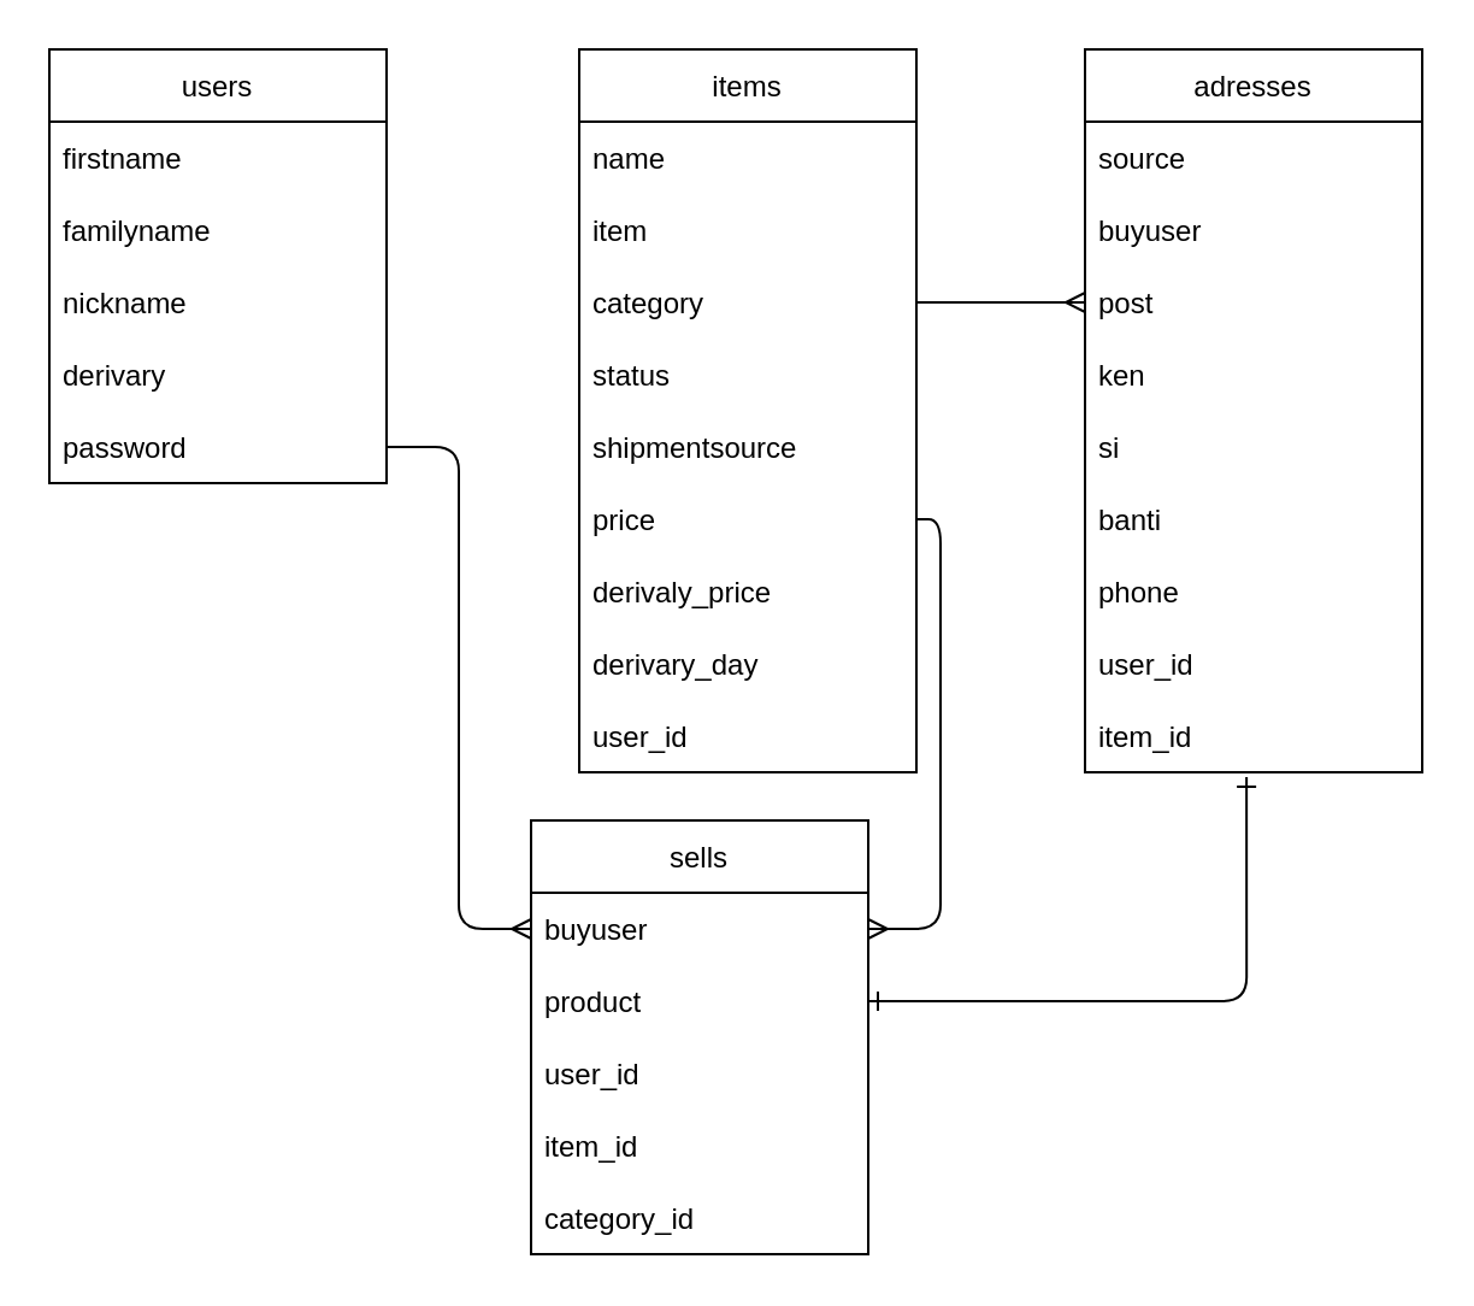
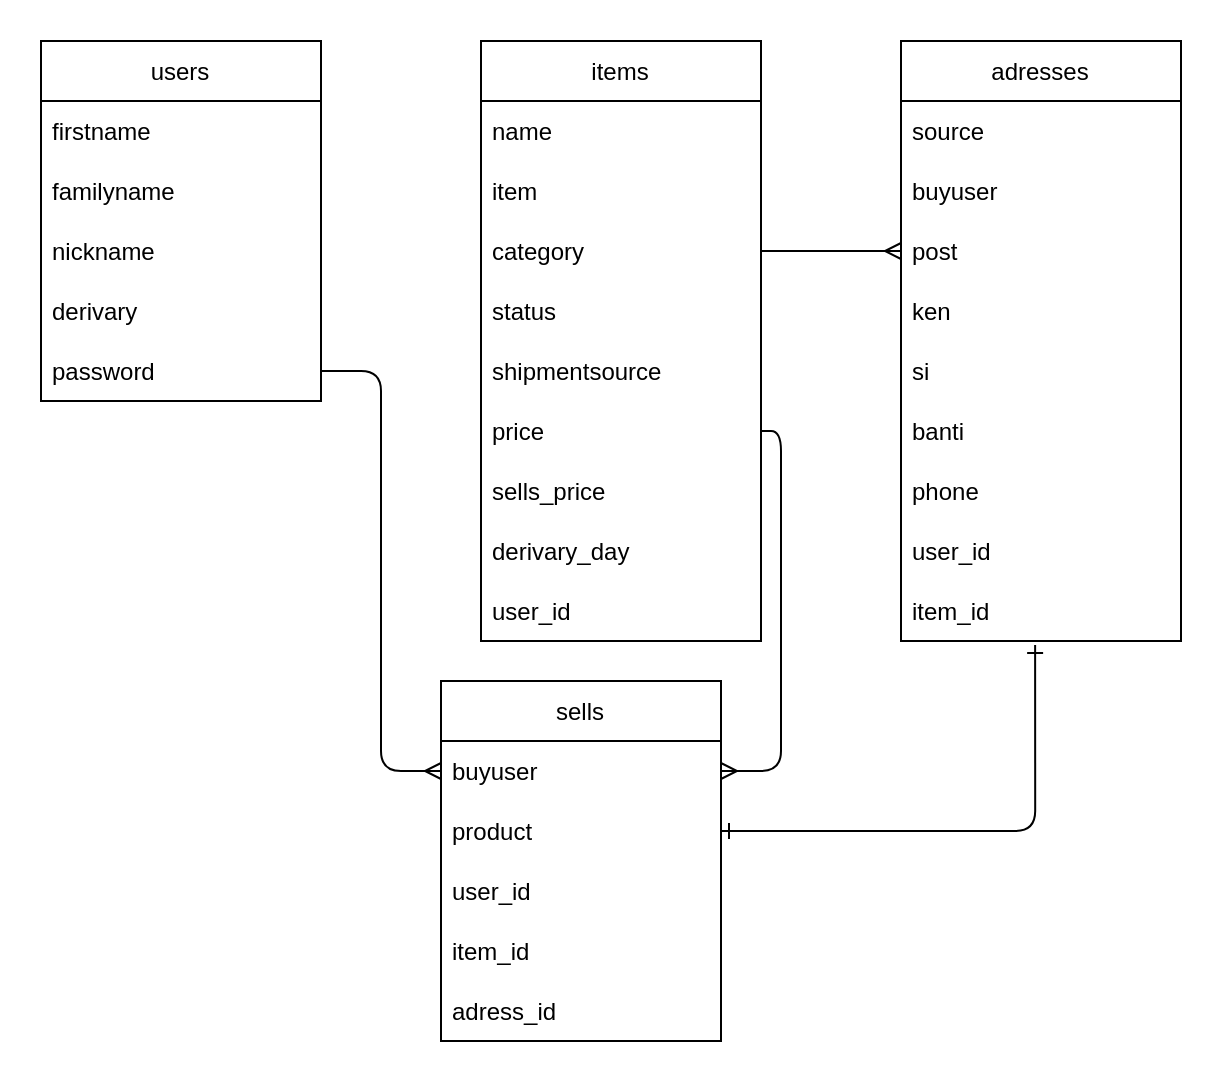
  <mxCell id="0" />
  <mxCell id="1" parent="0" />
  <mxCell id="2" value="users" style="swimlane;fontStyle=0;childLayout=stackLayout;horizontal=1;startSize=30;horizontalStack=0;resizeParent=1;resizeParentMax=0;resizeLast=0;collapsible=1;marginBottom=0;" parent="1" vertex="1"><mxGeometry x="20" y="20" width="140" height="180" as="geometry"><mxRectangle x="50" y="60" width="60" height="30" as="alternateBounds" /></mxGeometry></mxCell>
  <mxCell id="3" value="firstname" style="text;strokeColor=none;fillColor=none;align=left;verticalAlign=middle;spacingLeft=4;spacingRight=4;overflow=hidden;points=[[0,0.5],[1,0.5]];portConstraint=eastwest;rotatable=0;shadow=1;" parent="2" vertex="1"><mxGeometry y="30" width="140" height="30" as="geometry" /></mxCell>
  <mxCell id="4" value="familyname" style="text;strokeColor=none;fillColor=none;align=left;verticalAlign=middle;spacingLeft=4;spacingRight=4;overflow=hidden;points=[[0,0.5],[1,0.5]];portConstraint=eastwest;rotatable=0;" parent="2" vertex="1"><mxGeometry y="60" width="140" height="30" as="geometry" /></mxCell>
  <mxCell id="5" value="nickname" style="text;strokeColor=none;fillColor=none;align=left;verticalAlign=middle;spacingLeft=4;spacingRight=4;overflow=hidden;points=[[0,0.5],[1,0.5]];portConstraint=eastwest;rotatable=0;" parent="2" vertex="1"><mxGeometry y="90" width="140" height="30" as="geometry" /></mxCell>
  <mxCell id="6" value="derivary" style="text;strokeColor=none;fillColor=none;align=left;verticalAlign=middle;spacingLeft=4;spacingRight=4;overflow=hidden;points=[[0,0.5],[1,0.5]];portConstraint=eastwest;rotatable=0;" parent="2" vertex="1"><mxGeometry y="120" width="140" height="30" as="geometry" /></mxCell>
  <mxCell id="7" value="password" style="text;strokeColor=none;fillColor=none;align=left;verticalAlign=middle;spacingLeft=4;spacingRight=4;overflow=hidden;points=[[0,0.5],[1,0.5]];portConstraint=eastwest;rotatable=0;" parent="2" vertex="1"><mxGeometry y="150" width="140" height="30" as="geometry" /></mxCell>
  <mxCell id="8" value="items" style="swimlane;fontStyle=0;childLayout=stackLayout;horizontal=1;startSize=30;horizontalStack=0;resizeParent=1;resizeParentMax=0;resizeLast=0;collapsible=1;marginBottom=0;" parent="1" vertex="1"><mxGeometry x="240" y="20" width="140" height="300" as="geometry" /></mxCell>
  <mxCell id="9" value="name" style="text;strokeColor=none;fillColor=none;align=left;verticalAlign=middle;spacingLeft=4;spacingRight=4;overflow=hidden;points=[[0,0.5],[1,0.5]];portConstraint=eastwest;rotatable=0;" parent="8" vertex="1"><mxGeometry y="30" width="140" height="30" as="geometry" /></mxCell>
  <mxCell id="10" value="item" style="text;strokeColor=none;fillColor=none;align=left;verticalAlign=middle;spacingLeft=4;spacingRight=4;overflow=hidden;points=[[0,0.5],[1,0.5]];portConstraint=eastwest;rotatable=0;" parent="8" vertex="1"><mxGeometry y="60" width="140" height="30" as="geometry" /></mxCell>
  <mxCell id="11" value="category" style="text;strokeColor=none;fillColor=none;align=left;verticalAlign=middle;spacingLeft=4;spacingRight=4;overflow=hidden;points=[[0,0.5],[1,0.5]];portConstraint=eastwest;rotatable=0;" parent="8" vertex="1"><mxGeometry y="90" width="140" height="30" as="geometry" /></mxCell>
  <mxCell id="12" value="status" style="text;strokeColor=none;fillColor=none;align=left;verticalAlign=middle;spacingLeft=4;spacingRight=4;overflow=hidden;points=[[0,0.5],[1,0.5]];portConstraint=eastwest;rotatable=0;" parent="8" vertex="1"><mxGeometry y="120" width="140" height="30" as="geometry" /></mxCell>
  <mxCell id="13" value="shipmentsource" style="text;strokeColor=none;fillColor=none;align=left;verticalAlign=middle;spacingLeft=4;spacingRight=4;overflow=hidden;points=[[0,0.5],[1,0.5]];portConstraint=eastwest;rotatable=0;" parent="8" vertex="1"><mxGeometry y="150" width="140" height="30" as="geometry" /></mxCell>
  <mxCell id="14" value="price" style="text;strokeColor=none;fillColor=none;align=left;verticalAlign=middle;spacingLeft=4;spacingRight=4;overflow=hidden;points=[[0,0.5],[1,0.5]];portConstraint=eastwest;rotatable=0;" parent="8" vertex="1"><mxGeometry y="180" width="140" height="30" as="geometry" /></mxCell>
- <mxCell id="15" value="derivaly_price" style="text;strokeColor=none;fillColor=none;align=left;verticalAlign=middle;spacingLeft=4;spacingRight=4;overflow=hidden;points=[[0,0.5],[1,0.5]];portConstraint=eastwest;rotatable=0;" vertex="1" parent="8"><mxGeometry y="210" width="140" height="30" as="geometry" /></mxCell>
+ <mxCell id="15" value="sells_price" style="text;strokeColor=none;fillColor=none;align=left;verticalAlign=middle;spacingLeft=4;spacingRight=4;overflow=hidden;points=[[0,0.5],[1,0.5]];portConstraint=eastwest;rotatable=0;" vertex="1" parent="8"><mxGeometry y="210" width="140" height="30" as="geometry" /></mxCell>
  <mxCell id="16" value="derivary_day" style="text;strokeColor=none;fillColor=none;align=left;verticalAlign=middle;spacingLeft=4;spacingRight=4;overflow=hidden;points=[[0,0.5],[1,0.5]];portConstraint=eastwest;rotatable=0;" vertex="1" parent="8"><mxGeometry y="240" width="140" height="30" as="geometry" /></mxCell>
  <mxCell id="17" value="user_id" style="text;strokeColor=none;fillColor=none;align=left;verticalAlign=middle;spacingLeft=4;spacingRight=4;overflow=hidden;points=[[0,0.5],[1,0.5]];portConstraint=eastwest;rotatable=0;" parent="8" vertex="1"><mxGeometry y="270" width="140" height="30" as="geometry" /></mxCell>
  <mxCell id="18" value="sells" style="swimlane;fontStyle=0;childLayout=stackLayout;horizontal=1;startSize=30;horizontalStack=0;resizeParent=1;resizeParentMax=0;resizeLast=0;collapsible=1;marginBottom=0;" parent="1" vertex="1"><mxGeometry x="220" y="340" width="140" height="180" as="geometry" /></mxCell>
  <mxCell id="19" value="buyuser" style="text;strokeColor=none;fillColor=none;align=left;verticalAlign=middle;spacingLeft=4;spacingRight=4;overflow=hidden;points=[[0,0.5],[1,0.5]];portConstraint=eastwest;rotatable=0;" parent="18" vertex="1"><mxGeometry y="30" width="140" height="30" as="geometry" /></mxCell>
  <mxCell id="20" value="product" style="text;strokeColor=none;fillColor=none;align=left;verticalAlign=middle;spacingLeft=4;spacingRight=4;overflow=hidden;points=[[0,0.5],[1,0.5]];portConstraint=eastwest;rotatable=0;" parent="18" vertex="1"><mxGeometry y="60" width="140" height="30" as="geometry" /></mxCell>
  <mxCell id="21" value="user_id" style="text;strokeColor=none;fillColor=none;align=left;verticalAlign=middle;spacingLeft=4;spacingRight=4;overflow=hidden;points=[[0,0.5],[1,0.5]];portConstraint=eastwest;rotatable=0;" parent="18" vertex="1"><mxGeometry y="90" width="140" height="30" as="geometry" /></mxCell>
  <mxCell id="22" value="item_id" style="text;strokeColor=none;fillColor=none;align=left;verticalAlign=middle;spacingLeft=4;spacingRight=4;overflow=hidden;points=[[0,0.5],[1,0.5]];portConstraint=eastwest;rotatable=0;" parent="18" vertex="1"><mxGeometry y="120" width="140" height="30" as="geometry" /></mxCell>
- <mxCell id="23" value="category_id" style="text;strokeColor=none;fillColor=none;align=left;verticalAlign=middle;spacingLeft=4;spacingRight=4;overflow=hidden;points=[[0,0.5],[1,0.5]];portConstraint=eastwest;rotatable=0;" parent="18" vertex="1"><mxGeometry y="150" width="140" height="30" as="geometry" /></mxCell>
+ <mxCell id="23" value="adress_id" style="text;strokeColor=none;fillColor=none;align=left;verticalAlign=middle;spacingLeft=4;spacingRight=4;overflow=hidden;points=[[0,0.5],[1,0.5]];portConstraint=eastwest;rotatable=0;" parent="18" vertex="1"><mxGeometry y="150" width="140" height="30" as="geometry" /></mxCell>
  <mxCell id="24" value="adresses" style="swimlane;fontStyle=0;childLayout=stackLayout;horizontal=1;startSize=30;horizontalStack=0;resizeParent=1;resizeParentMax=0;resizeLast=0;collapsible=1;marginBottom=0;" parent="1" vertex="1"><mxGeometry x="450" y="20" width="140" height="300" as="geometry" /></mxCell>
  <mxCell id="25" value="source" style="text;strokeColor=none;fillColor=none;align=left;verticalAlign=middle;spacingLeft=4;spacingRight=4;overflow=hidden;points=[[0,0.5],[1,0.5]];portConstraint=eastwest;rotatable=0;" parent="24" vertex="1"><mxGeometry y="30" width="140" height="30" as="geometry" /></mxCell>
  <mxCell id="26" value="buyuser" style="text;strokeColor=none;fillColor=none;align=left;verticalAlign=middle;spacingLeft=4;spacingRight=4;overflow=hidden;points=[[0,0.5],[1,0.5]];portConstraint=eastwest;rotatable=0;" parent="24" vertex="1"><mxGeometry y="60" width="140" height="30" as="geometry" /></mxCell>
  <mxCell id="27" value="post" style="text;strokeColor=none;fillColor=none;align=left;verticalAlign=middle;spacingLeft=4;spacingRight=4;overflow=hidden;points=[[0,0.5],[1,0.5]];portConstraint=eastwest;rotatable=0;" parent="24" vertex="1"><mxGeometry y="90" width="140" height="30" as="geometry" /></mxCell>
  <mxCell id="28" value="ken" style="text;strokeColor=none;fillColor=none;align=left;verticalAlign=middle;spacingLeft=4;spacingRight=4;overflow=hidden;points=[[0,0.5],[1,0.5]];portConstraint=eastwest;rotatable=0;" parent="24" vertex="1"><mxGeometry y="120" width="140" height="30" as="geometry" /></mxCell>
  <mxCell id="29" value="si" style="text;strokeColor=none;fillColor=none;align=left;verticalAlign=middle;spacingLeft=4;spacingRight=4;overflow=hidden;points=[[0,0.5],[1,0.5]];portConstraint=eastwest;rotatable=0;" parent="24" vertex="1"><mxGeometry y="150" width="140" height="30" as="geometry" /></mxCell>
  <mxCell id="30" value="banti" style="text;strokeColor=none;fillColor=none;align=left;verticalAlign=middle;spacingLeft=4;spacingRight=4;overflow=hidden;points=[[0,0.5],[1,0.5]];portConstraint=eastwest;rotatable=0;" parent="24" vertex="1"><mxGeometry y="180" width="140" height="30" as="geometry" /></mxCell>
  <mxCell id="31" value="phone" style="text;strokeColor=none;fillColor=none;align=left;verticalAlign=middle;spacingLeft=4;spacingRight=4;overflow=hidden;points=[[0,0.5],[1,0.5]];portConstraint=eastwest;rotatable=0;" parent="24" vertex="1"><mxGeometry y="210" width="140" height="30" as="geometry" /></mxCell>
  <mxCell id="32" value="user_id" style="text;strokeColor=none;fillColor=none;align=left;verticalAlign=middle;spacingLeft=4;spacingRight=4;overflow=hidden;points=[[0,0.5],[1,0.5]];portConstraint=eastwest;rotatable=0;" parent="24" vertex="1"><mxGeometry y="240" width="140" height="30" as="geometry" /></mxCell>
  <mxCell id="33" value="item_id" style="text;strokeColor=none;fillColor=none;align=left;verticalAlign=middle;spacingLeft=4;spacingRight=4;overflow=hidden;points=[[0,0.5],[1,0.5]];portConstraint=eastwest;rotatable=0;" parent="24" vertex="1"><mxGeometry y="270" width="140" height="30" as="geometry" /></mxCell>
  <mxCell id="34" style="edgeStyle=none;html=1;exitX=1;exitY=0.5;exitDx=0;exitDy=0;entryX=0;entryY=0.5;entryDx=0;entryDy=0;endArrow=ERmany;endFill=0;strokeColor=default;" parent="1" source="11" edge="1"><mxGeometry relative="1" as="geometry"><mxPoint x="450" y="125" as="targetPoint" /></mxGeometry></mxCell>
  <mxCell id="35" style="edgeStyle=orthogonalEdgeStyle;html=1;exitX=1;exitY=0.5;exitDx=0;exitDy=0;entryX=1;entryY=0.5;entryDx=0;entryDy=0;endArrow=ERmany;endFill=0;strokeColor=default;" parent="1" source="14" target="19" edge="1"><mxGeometry relative="1" as="geometry" /></mxCell>
  <mxCell id="36" style="edgeStyle=orthogonalEdgeStyle;html=1;exitX=1;exitY=0.5;exitDx=0;exitDy=0;entryX=0;entryY=0.5;entryDx=0;entryDy=0;endArrow=ERmany;endFill=0;strokeColor=default;" parent="1" source="7" target="19" edge="1"><mxGeometry relative="1" as="geometry" /></mxCell>
  <mxCell id="37" style="html=1;exitX=1;exitY=0.5;exitDx=0;exitDy=0;entryX=0.479;entryY=1.067;entryDx=0;entryDy=0;endArrow=ERone;endFill=0;strokeColor=default;entryPerimeter=0;edgeStyle=orthogonalEdgeStyle;startArrow=ERone;startFill=0;" parent="1" source="20" target="33" edge="1"><mxGeometry relative="1" as="geometry"><Array as="points"><mxPoint x="517" y="415" /></Array></mxGeometry></mxCell>
